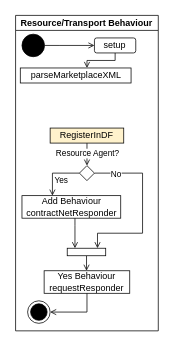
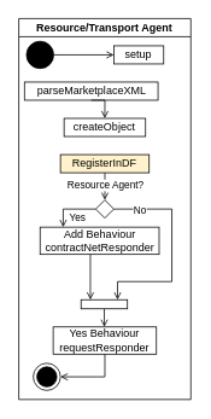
  <mxCell id="0" />
  <mxCell id="1" parent="0" />
- <mxCell id="2" value="Resource/Transport Behaviour" style="swimlane;whiteSpace=wrap;html=1;startSize=20;" parent="1" vertex="1"><mxGeometry x="20.25" width="190" height="420" as="geometry" y="20" /></mxCell>
- <mxCell id="3" style="edgeStyle=orthogonalEdgeStyle;rounded=0;orthogonalLoop=1;jettySize=auto;html=1;endArrow=open;endFill=0;" parent="2" source="4" target="5" edge="1"><mxGeometry relative="1" as="geometry"><mxPoint x="95" y="110" as="targetPoint" /><Array as="points"><mxPoint x="133" y="60" /><mxPoint x="95" y="60" /></Array></mxGeometry></mxCell>
- <mxCell id="4" value="setup" style="whiteSpace=wrap;html=1;rounded=1;" parent="2" vertex="1"><mxGeometry x="105" y="30" width="55" height="20" as="geometry" /></mxCell>
+ <mxCell id="2" value="Resource/Transport Agent" style="swimlane;whiteSpace=wrap;html=1;startSize=20;" parent="1" vertex="1"><mxGeometry x="20.25" width="190" height="420" as="geometry" y="20" /></mxCell>
+ <mxCell id="4" value="setup" style="rounded=0;whiteSpace=wrap;html=1;" parent="2" vertex="1"><mxGeometry x="105" y="30" width="55" height="20" as="geometry" /></mxCell>
  <mxCell id="5" value="parseMarketplaceXML" style="rounded=0;whiteSpace=wrap;html=1;" parent="2" vertex="1"><mxGeometry x="6.25" y="70" width="147.5" height="20" as="geometry" /></mxCell>
  <mxCell id="6" style="edgeStyle=orthogonalEdgeStyle;rounded=0;orthogonalLoop=1;jettySize=auto;html=1;endArrow=open;endFill=0;" parent="2" source="8" target="18" edge="1"><mxGeometry relative="1" as="geometry" /></mxCell>
  <mxCell id="7" value="Resource Agent?" style="edgeLabel;html=1;align=center;verticalAlign=middle;resizable=0;points=[];" parent="6" vertex="1" connectable="0"><mxGeometry x="0.071" relative="1" as="geometry"><mxPoint as="offset" /></mxGeometry></mxCell>
  <mxCell id="8" value="RegisterInDF" style="rounded=0;whiteSpace=wrap;html=1;fillColor=#fff2cc;" parent="2" vertex="1"><mxGeometry x="46" y="150" width="98" height="20" as="geometry" /></mxCell>
- <mxCell id="11" value="Add Behaviour contractNetResponder" style="rounded=0;whiteSpace=wrap;html=1;" parent="2" vertex="1"><mxGeometry x="8.5" y="240" width="131.5" height="30" as="geometry" /></mxCell>
+ <mxCell id="9" value="createObject" style="rounded=0;whiteSpace=wrap;html=1;" parent="2" vertex="1"><mxGeometry x="50" y="110" width="90" height="20" as="geometry" /></mxCell>
+ <mxCell id="10" style="edgeStyle=orthogonalEdgeStyle;rounded=0;orthogonalLoop=1;jettySize=auto;html=1;endArrow=open;endFill=0;exitX=0.5;exitY=1;exitDx=0;exitDy=0;entryX=0.5;entryY=0;entryDx=0;entryDy=0;" parent="2" source="5" target="9" edge="1"><mxGeometry relative="1" as="geometry"><mxPoint x="95.033" y="135" as="sourcePoint" /><Array as="points" /></mxGeometry></mxCell>
+ <mxCell id="11" value="Add Behaviour contractNetResponder" style="rounded=0;whiteSpace=wrap;html=1;" parent="2" vertex="1"><mxGeometry x="23.5" y="230" width="131.5" height="30" as="geometry" /></mxCell>
  <mxCell id="12" value="" style="edgeStyle=orthogonalEdgeStyle;rounded=0;orthogonalLoop=1;jettySize=auto;html=1;endArrow=open;endFill=0;" parent="2" source="18" target="11" edge="1"><mxGeometry relative="1" as="geometry"><mxPoint x="94.75" y="200" as="sourcePoint" /><mxPoint x="-51.25" y="290" as="targetPoint" /><Array as="points"><mxPoint x="49" y="210" /></Array></mxGeometry></mxCell>
  <mxCell id="13" value="Yes" style="edgeLabel;html=1;align=center;verticalAlign=middle;resizable=0;points=[];" parent="12" vertex="1" connectable="0"><mxGeometry x="-0.212" y="-1" relative="1" as="geometry"><mxPoint x="1" y="10" as="offset" /></mxGeometry></mxCell>
  <mxCell id="14" value="Yes Behaviour requestResponder" style="rounded=0;whiteSpace=wrap;html=1;" parent="2" vertex="1"><mxGeometry x="38" y="340" width="114" height="30" as="geometry" /></mxCell>
  <mxCell id="15" value="" style="edgeStyle=orthogonalEdgeStyle;rounded=0;orthogonalLoop=1;jettySize=auto;html=1;endArrow=open;endFill=0;" parent="2" source="11" target="20" edge="1"><mxGeometry relative="1" as="geometry"><mxPoint x="94.75" y="250" as="sourcePoint" /><mxPoint x="94.75" y="330" as="targetPoint" /><Array as="points"><mxPoint x="79" y="280" /><mxPoint x="79" y="280" /></Array></mxGeometry></mxCell>
  <mxCell id="16" style="edgeStyle=orthogonalEdgeStyle;rounded=0;orthogonalLoop=1;jettySize=auto;html=1;endArrow=open;endFill=0;" parent="2" source="18" target="20" edge="1"><mxGeometry relative="1" as="geometry"><mxPoint x="148.75" y="300" as="targetPoint" /><Array as="points"><mxPoint x="169" y="210" /><mxPoint x="169" y="290" /><mxPoint x="109" y="290" /></Array></mxGeometry></mxCell>
  <mxCell id="17" value="No" style="edgeLabel;html=1;align=center;verticalAlign=middle;resizable=0;points=[];" parent="16" vertex="1" connectable="0"><mxGeometry x="-0.859" y="-1" relative="1" as="geometry"><mxPoint x="12" y="-1" as="offset" /></mxGeometry></mxCell>
  <mxCell id="18" value="" style="rhombus;whiteSpace=wrap;html=1;" parent="2" vertex="1"><mxGeometry x="85" y="200" width="20" height="20" as="geometry" /></mxCell>
  <mxCell id="19" style="edgeStyle=orthogonalEdgeStyle;rounded=0;orthogonalLoop=1;jettySize=auto;html=1;endArrow=open;endFill=0;" parent="2" source="20" target="14" edge="1"><mxGeometry relative="1" as="geometry" /></mxCell>
  <mxCell id="20" value="" style="rounded=0;whiteSpace=wrap;html=1;" parent="2" vertex="1"><mxGeometry x="68.75" y="310" width="51.25" height="10" as="geometry" /></mxCell>
  <mxCell id="21" value="" style="ellipse;html=1;shape=endState;fillColor=#000000;" parent="2" vertex="1"><mxGeometry x="16" y="380" width="30" height="30" as="geometry" /></mxCell>
  <mxCell id="22" style="edgeStyle=orthogonalEdgeStyle;rounded=0;orthogonalLoop=1;jettySize=auto;html=1;endArrow=open;endFill=0;" parent="2" source="14" target="21" edge="1"><mxGeometry relative="1" as="geometry"><mxPoint x="-51.25" y="400" as="targetPoint" /><Array as="points"><mxPoint x="95" y="395" /></Array></mxGeometry></mxCell>
  <mxCell id="23" value="" style="ellipse;html=1;fillColor=#000000;" parent="2" vertex="1"><mxGeometry x="8.5" y="25" width="30" height="30" as="geometry" /></mxCell>
  <mxCell id="24" style="edgeStyle=orthogonalEdgeStyle;rounded=0;orthogonalLoop=1;jettySize=auto;html=1;endArrow=open;endFill=0;" parent="2" source="23" target="4" edge="1"><mxGeometry relative="1" as="geometry"><mxPoint x="-101.23" y="90" as="targetPoint" /><Array as="points"><mxPoint x="59" y="40" /><mxPoint x="59" y="40" /></Array></mxGeometry></mxCell>
